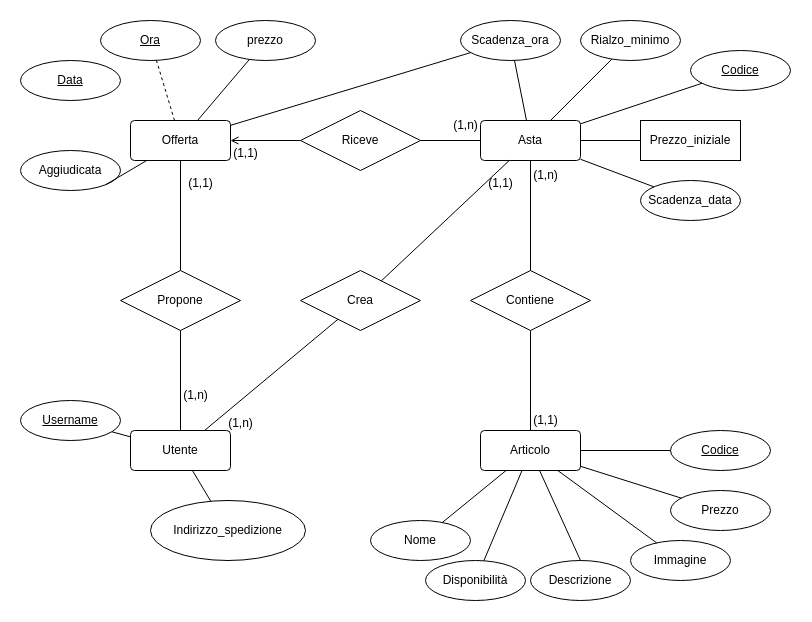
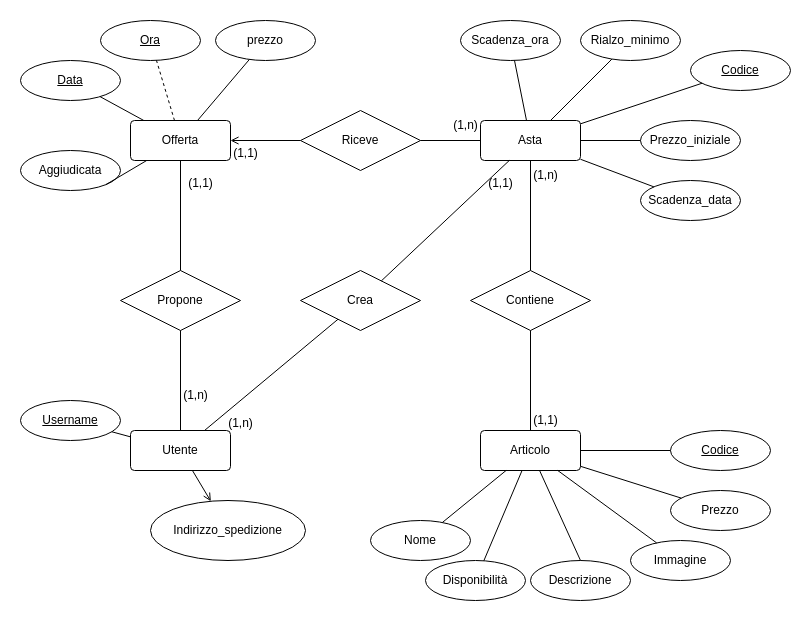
  <mxCell id="0" />
  <mxCell id="1" parent="0" />
  <mxCell id="2" value="&lt;div&gt;Articolo&lt;/div&gt;" style="rounded=1;arcSize=10;whiteSpace=wrap;html=1;align=center;" parent="1" vertex="1"><mxGeometry x="480" y="430" width="100" height="40" as="geometry" /></mxCell>
  <mxCell id="3" value="&lt;div&gt;Asta&lt;/div&gt;" style="rounded=1;arcSize=10;whiteSpace=wrap;html=1;align=center;" parent="1" vertex="1"><mxGeometry x="480" y="120" width="100" height="40" as="geometry" /></mxCell>
  <mxCell id="4" value="&lt;div&gt;Offerta&lt;/div&gt;" style="rounded=1;arcSize=10;whiteSpace=wrap;html=1;align=center;" parent="1" vertex="1"><mxGeometry x="130" y="120" width="100" height="40" as="geometry" /></mxCell>
  <mxCell id="5" value="Utente" style="rounded=1;arcSize=10;whiteSpace=wrap;html=1;align=center;" parent="1" vertex="1"><mxGeometry x="130" y="430" width="100" height="40" as="geometry" /></mxCell>
  <mxCell id="6" value="&lt;div&gt;Codice&lt;/div&gt;" style="ellipse;whiteSpace=wrap;html=1;align=center;fontStyle=4;" parent="1" vertex="1"><mxGeometry x="670" y="430" width="100" height="40" as="geometry" /></mxCell>
  <mxCell id="7" value="Prezzo" style="ellipse;whiteSpace=wrap;html=1;align=center;" parent="1" vertex="1"><mxGeometry x="670" y="490" width="100" height="40" as="geometry" /></mxCell>
  <mxCell id="8" value="Immagine" style="ellipse;whiteSpace=wrap;html=1;align=center;" parent="1" vertex="1"><mxGeometry x="630" y="540" width="100" height="40" as="geometry" /></mxCell>
  <mxCell id="9" value="Descrizione" style="ellipse;whiteSpace=wrap;html=1;align=center;" parent="1" vertex="1"><mxGeometry x="530" y="560" width="100" height="40" as="geometry" /></mxCell>
  <mxCell id="10" value="Nome" style="ellipse;whiteSpace=wrap;html=1;align=center;" parent="1" vertex="1"><mxGeometry x="370" y="520" width="100" height="40" as="geometry" /></mxCell>
  <mxCell id="11" value="" style="endArrow=none;html=1;rounded=0;" parent="1" source="10" target="2" edge="1"><mxGeometry relative="1" as="geometry"><mxPoint x="340" y="370" as="sourcePoint" /><mxPoint x="500" y="370" as="targetPoint" /></mxGeometry></mxCell>
  <mxCell id="12" value="" style="endArrow=none;html=1;rounded=0;" parent="1" source="8" target="2" edge="1"><mxGeometry relative="1" as="geometry"><mxPoint x="340" y="370" as="sourcePoint" /><mxPoint x="500" y="370" as="targetPoint" /></mxGeometry></mxCell>
  <mxCell id="13" value="" style="endArrow=none;html=1;rounded=0;exitX=0.5;exitY=0;exitDx=0;exitDy=0;" parent="1" source="9" target="2" edge="1"><mxGeometry relative="1" as="geometry"><mxPoint x="340" y="370" as="sourcePoint" /><mxPoint x="500" y="370" as="targetPoint" /></mxGeometry></mxCell>
  <mxCell id="14" value="" style="endArrow=none;html=1;rounded=0;" parent="1" source="2" target="7" edge="1"><mxGeometry relative="1" as="geometry"><mxPoint x="340" y="370" as="sourcePoint" /><mxPoint x="500" y="370" as="targetPoint" /></mxGeometry></mxCell>
  <mxCell id="15" value="" style="endArrow=none;html=1;rounded=0;" parent="1" source="6" target="2" edge="1"><mxGeometry relative="1" as="geometry"><mxPoint x="340" y="370" as="sourcePoint" /><mxPoint x="500" y="370" as="targetPoint" /></mxGeometry></mxCell>
  <mxCell id="16" value="Contiene" style="shape=rhombus;perimeter=rhombusPerimeter;whiteSpace=wrap;html=1;align=center;" parent="1" vertex="1"><mxGeometry x="470" y="270" width="120" height="60" as="geometry" /></mxCell>
  <mxCell id="17" value="" style="endArrow=none;html=1;rounded=0;exitX=0.5;exitY=1;exitDx=0;exitDy=0;" parent="1" source="3" target="16" edge="1"><mxGeometry relative="1" as="geometry"><mxPoint x="340" y="400" as="sourcePoint" /><mxPoint x="500" y="400" as="targetPoint" /></mxGeometry></mxCell>
  <mxCell id="18" value="(1,n)" style="text;html=1;align=center;verticalAlign=middle;resizable=0;points=[];autosize=1;strokeColor=none;fillColor=none;" parent="1" vertex="1"><mxGeometry x="520" y="160" width="50" height="30" as="geometry" /></mxCell>
  <mxCell id="19" value="" style="endArrow=none;html=1;rounded=0;entryX=0.5;entryY=1;entryDx=0;entryDy=0;exitX=0.5;exitY=0;exitDx=0;exitDy=0;" parent="1" source="2" target="16" edge="1"><mxGeometry relative="1" as="geometry"><mxPoint x="340" y="400" as="sourcePoint" /><mxPoint x="500" y="400" as="targetPoint" /></mxGeometry></mxCell>
  <mxCell id="20" value="(1,1)" style="text;html=1;align=center;verticalAlign=middle;resizable=0;points=[];autosize=1;strokeColor=none;fillColor=none;" parent="1" vertex="1"><mxGeometry x="520" y="405" width="50" height="30" as="geometry" /></mxCell>
  <mxCell id="21" value="Codice" style="ellipse;whiteSpace=wrap;html=1;align=center;fontStyle=4;" parent="1" vertex="1"><mxGeometry x="690" y="50" width="100" height="40" as="geometry" /></mxCell>
  <mxCell id="22" value="prezzo" style="ellipse;whiteSpace=wrap;html=1;align=center;" parent="1" vertex="1"><mxGeometry x="215" y="20" width="100" height="40" as="geometry" /></mxCell>
  <mxCell id="23" value="Disponibilità" style="ellipse;whiteSpace=wrap;html=1;align=center;" parent="1" vertex="1"><mxGeometry x="425" y="560" width="100" height="40" as="geometry" /></mxCell>
  <mxCell id="24" value="&lt;div&gt;Scadenza_ora&lt;/div&gt;" style="ellipse;whiteSpace=wrap;html=1;align=center;" parent="1" vertex="1"><mxGeometry x="460" y="20" width="100" height="40" as="geometry" /></mxCell>
  <mxCell id="25" value="Scadenza_data" style="ellipse;whiteSpace=wrap;html=1;align=center;" parent="1" vertex="1"><mxGeometry x="640" y="180" width="100" height="40" as="geometry" /></mxCell>
  <mxCell id="26" value="Rialzo_minimo" style="ellipse;whiteSpace=wrap;html=1;align=center;" parent="1" vertex="1"><mxGeometry x="580" y="20" width="100" height="40" as="geometry" /></mxCell>
- <mxCell id="27" value="&lt;div&gt;Prezzo_iniziale&lt;/div&gt;" style="whiteSpace=wrap;html=1;align=center;rounded=0;" parent="1" vertex="1"><mxGeometry x="640" y="120" width="100" height="40" as="geometry" /></mxCell>
+ <mxCell id="27" value="&lt;div&gt;Prezzo_iniziale&lt;/div&gt;" style="ellipse;whiteSpace=wrap;html=1;align=center;" parent="1" vertex="1"><mxGeometry x="640" y="120" width="100" height="40" as="geometry" /></mxCell>
  <mxCell id="28" value="&lt;div&gt;Indirizzo_spedizione&lt;/div&gt;" style="ellipse;whiteSpace=wrap;html=1;align=center;" parent="1" vertex="1"><mxGeometry x="150" y="500" width="155" height="60" as="geometry" /></mxCell>
  <mxCell id="29" value="Aggiudicata" style="ellipse;whiteSpace=wrap;html=1;align=center;" parent="1" vertex="1"><mxGeometry x="20" y="150" width="100" height="40" as="geometry" /></mxCell>
  <mxCell id="30" value="Data" style="ellipse;whiteSpace=wrap;html=1;align=center;fontStyle=4;" parent="1" vertex="1"><mxGeometry x="20" y="60" width="100" height="40" as="geometry" /></mxCell>
  <mxCell id="31" value="Ora" style="ellipse;whiteSpace=wrap;html=1;align=center;fontStyle=4;" parent="1" vertex="1"><mxGeometry x="100" y="20" width="100" height="40" as="geometry" /></mxCell>
  <mxCell id="32" value="Username" style="ellipse;whiteSpace=wrap;html=1;align=center;fontStyle=4;" parent="1" vertex="1"><mxGeometry x="20" y="400" width="100" height="40" as="geometry" /></mxCell>
  <mxCell id="33" value="Riceve" style="shape=rhombus;perimeter=rhombusPerimeter;whiteSpace=wrap;html=1;align=center;" parent="1" vertex="1"><mxGeometry x="300" y="110" width="120" height="60" as="geometry" /></mxCell>
  <mxCell id="34" value="Propone" style="shape=rhombus;perimeter=rhombusPerimeter;whiteSpace=wrap;html=1;align=center;" parent="1" vertex="1"><mxGeometry x="120" y="270" width="120" height="60" as="geometry" /></mxCell>
- <mxCell id="35" value="" style="endArrow=none;html=1;rounded=0;" parent="1" source="5" target="28" edge="1"><mxGeometry relative="1" as="geometry"><mxPoint x="340" y="310" as="sourcePoint" /><mxPoint x="500" y="310" as="targetPoint" /></mxGeometry></mxCell>
+ <mxCell id="35" value="" style="endArrow=open;html=1;rounded=0;" parent="1" source="5" target="28" edge="1"><mxGeometry relative="1" as="geometry"><mxPoint x="340" y="310" as="sourcePoint" /><mxPoint x="500" y="310" as="targetPoint" /></mxGeometry></mxCell>
  <mxCell id="36" value="" style="endArrow=none;html=1;rounded=0;entryX=0.5;entryY=1;entryDx=0;entryDy=0;" parent="1" source="5" target="34" edge="1"><mxGeometry relative="1" as="geometry"><mxPoint x="340" y="310" as="sourcePoint" /><mxPoint x="500" y="310" as="targetPoint" /></mxGeometry></mxCell>
  <mxCell id="37" value="" style="endArrow=none;html=1;rounded=0;" parent="1" source="4" target="34" edge="1"><mxGeometry relative="1" as="geometry"><mxPoint x="340" y="310" as="sourcePoint" /><mxPoint x="500" y="310" as="targetPoint" /></mxGeometry></mxCell>
  <mxCell id="38" value="" style="endArrow=open;html=1;rounded=0;" parent="1" source="33" target="4" edge="1"><mxGeometry relative="1" as="geometry"><mxPoint x="340" y="310" as="sourcePoint" /><mxPoint x="500" y="310" as="targetPoint" /></mxGeometry></mxCell>
  <mxCell id="39" value="" style="endArrow=none;html=1;rounded=0;" parent="1" source="3" target="33" edge="1"><mxGeometry relative="1" as="geometry"><mxPoint x="340" y="310" as="sourcePoint" /><mxPoint x="500" y="310" as="targetPoint" /></mxGeometry></mxCell>
  <mxCell id="40" value="" style="endArrow=none;html=1;rounded=0;" parent="1" source="21" target="3" edge="1"><mxGeometry relative="1" as="geometry"><mxPoint x="340" y="310" as="sourcePoint" /><mxPoint x="500" y="310" as="targetPoint" /></mxGeometry></mxCell>
  <mxCell id="41" value="" style="endArrow=none;html=1;rounded=0;" parent="1" source="26" target="3" edge="1"><mxGeometry relative="1" as="geometry"><mxPoint x="340" y="310" as="sourcePoint" /><mxPoint x="500" y="310" as="targetPoint" /></mxGeometry></mxCell>
  <mxCell id="42" value="" style="endArrow=none;html=1;rounded=0;" parent="1" source="24" target="3" edge="1"><mxGeometry relative="1" as="geometry"><mxPoint x="340" y="310" as="sourcePoint" /><mxPoint x="500" y="310" as="targetPoint" /></mxGeometry></mxCell>
  <mxCell id="43" value="" style="endArrow=none;html=1;rounded=0;" parent="1" source="27" target="3" edge="1"><mxGeometry relative="1" as="geometry"><mxPoint x="340" y="310" as="sourcePoint" /><mxPoint x="500" y="310" as="targetPoint" /></mxGeometry></mxCell>
  <mxCell id="44" value="" style="endArrow=none;html=1;rounded=0;" parent="1" source="25" target="3" edge="1"><mxGeometry relative="1" as="geometry"><mxPoint x="340" y="310" as="sourcePoint" /><mxPoint x="500" y="310" as="targetPoint" /></mxGeometry></mxCell>
  <mxCell id="45" value="" style="endArrow=none;html=1;rounded=0;exitX=1;exitY=1;exitDx=0;exitDy=0;" parent="1" source="29" target="4" edge="1"><mxGeometry relative="1" as="geometry"><mxPoint x="340" y="320" as="sourcePoint" /><mxPoint x="500" y="320" as="targetPoint" /></mxGeometry></mxCell>
- <mxCell id="46" value="" style="endArrow=none;html=1;rounded=0;" parent="1" source="4" target="24" edge="1"><mxGeometry relative="1" as="geometry"><mxPoint x="340" y="320" as="sourcePoint" /><mxPoint x="500" y="320" as="targetPoint" /></mxGeometry></mxCell>
+ <mxCell id="46" value="" style="endArrow=none;html=1;rounded=0;" parent="1" source="4" target="30" edge="1"><mxGeometry relative="1" as="geometry"><mxPoint x="340" y="320" as="sourcePoint" /><mxPoint x="500" y="320" as="targetPoint" /></mxGeometry></mxCell>
  <mxCell id="47" value="" style="endArrow=none;html=1;rounded=0;" parent="1" source="22" target="4" edge="1"><mxGeometry relative="1" as="geometry"><mxPoint x="340" y="320" as="sourcePoint" /><mxPoint x="500" y="320" as="targetPoint" /></mxGeometry></mxCell>
  <mxCell id="48" value="" style="endArrow=none;html=1;rounded=0;dashed=1;" parent="1" source="4" target="31" edge="1"><mxGeometry relative="1" as="geometry"><mxPoint x="340" y="320" as="sourcePoint" /><mxPoint x="500" y="320" as="targetPoint" /></mxGeometry></mxCell>
  <mxCell id="49" value="" style="endArrow=none;html=1;rounded=0;" parent="1" source="5" target="32" edge="1"><mxGeometry relative="1" as="geometry"><mxPoint x="340" y="320" as="sourcePoint" /><mxPoint x="500" y="320" as="targetPoint" /></mxGeometry></mxCell>
  <mxCell id="50" value="" style="endArrow=none;html=1;rounded=0;" parent="1" source="2" target="23" edge="1"><mxGeometry relative="1" as="geometry"><mxPoint x="340" y="320" as="sourcePoint" /><mxPoint x="500" y="320" as="targetPoint" /></mxGeometry></mxCell>
  <mxCell id="51" value="(1,n)" style="text;html=1;align=center;verticalAlign=middle;resizable=0;points=[];autosize=1;strokeColor=none;fillColor=none;" parent="1" vertex="1"><mxGeometry x="170" y="380" width="50" height="30" as="geometry" /></mxCell>
  <mxCell id="52" value="(1,1)" style="text;html=1;align=center;verticalAlign=middle;resizable=0;points=[];autosize=1;strokeColor=none;fillColor=none;" parent="1" vertex="1"><mxGeometry x="175" y="168" width="50" height="30" as="geometry" /></mxCell>
  <mxCell id="53" value="(1,1)" style="text;html=1;align=center;verticalAlign=middle;resizable=0;points=[];autosize=1;strokeColor=none;fillColor=none;" parent="1" vertex="1"><mxGeometry x="220" y="138" width="50" height="30" as="geometry" /></mxCell>
  <mxCell id="54" value="(1,n)" style="text;html=1;align=center;verticalAlign=middle;resizable=0;points=[];autosize=1;strokeColor=none;fillColor=none;" parent="1" vertex="1"><mxGeometry x="440" y="110" width="50" height="30" as="geometry" /></mxCell>
  <mxCell id="55" value="Crea" style="shape=rhombus;perimeter=rhombusPerimeter;whiteSpace=wrap;html=1;align=center;" vertex="1" parent="1"><mxGeometry x="300" y="270" width="120" height="60" as="geometry" /></mxCell>
  <mxCell id="56" value="" style="endArrow=none;html=1;rounded=0;" edge="1" parent="1" source="55" target="3"><mxGeometry relative="1" as="geometry"><mxPoint x="340" y="400" as="sourcePoint" /><mxPoint x="500" y="400" as="targetPoint" /></mxGeometry></mxCell>
  <mxCell id="57" value="" style="endArrow=none;html=1;rounded=0;" edge="1" parent="1" source="5" target="55"><mxGeometry relative="1" as="geometry"><mxPoint x="340" y="400" as="sourcePoint" /><mxPoint x="500" y="400" as="targetPoint" /></mxGeometry></mxCell>
  <mxCell id="58" value="(1,n)" style="text;html=1;align=center;verticalAlign=middle;resizable=0;points=[];autosize=1;strokeColor=none;fillColor=none;" vertex="1" parent="1"><mxGeometry x="215" y="408" width="50" height="30" as="geometry" /></mxCell>
  <mxCell id="59" value="(1,1)" style="text;html=1;align=center;verticalAlign=middle;resizable=0;points=[];autosize=1;strokeColor=none;fillColor=none;" vertex="1" parent="1"><mxGeometry x="475" y="168" width="50" height="30" as="geometry" /></mxCell>
